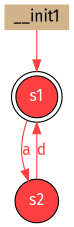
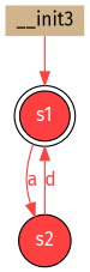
  digraph {
    fontname="Fira Sans"
    node [fillcolor="#ff4040" fontcolor="#ffffff" style=filled fontname="Fira Sans"]
    edge [color="#ff4040" fontname="Fira Sans"]
    n1 [label=<s1> shape=doublecircle]
    n2 [label=<s2> shape=circle]
-   __init1 [height=0 shape=none width=0 fillcolor=tan color=purple fontcolor=""]
+   __init1 [height=0 shape=none width=0 fillcolor=tan color=purple label=__init3 fontcolor=""]
    n1 -> n2 [label=<<font color="#ff4040">a</font>>]
    n2 -> n1 [label=<<font color="#ff4040">d</font>>]
    __init1 -> n1
  }
